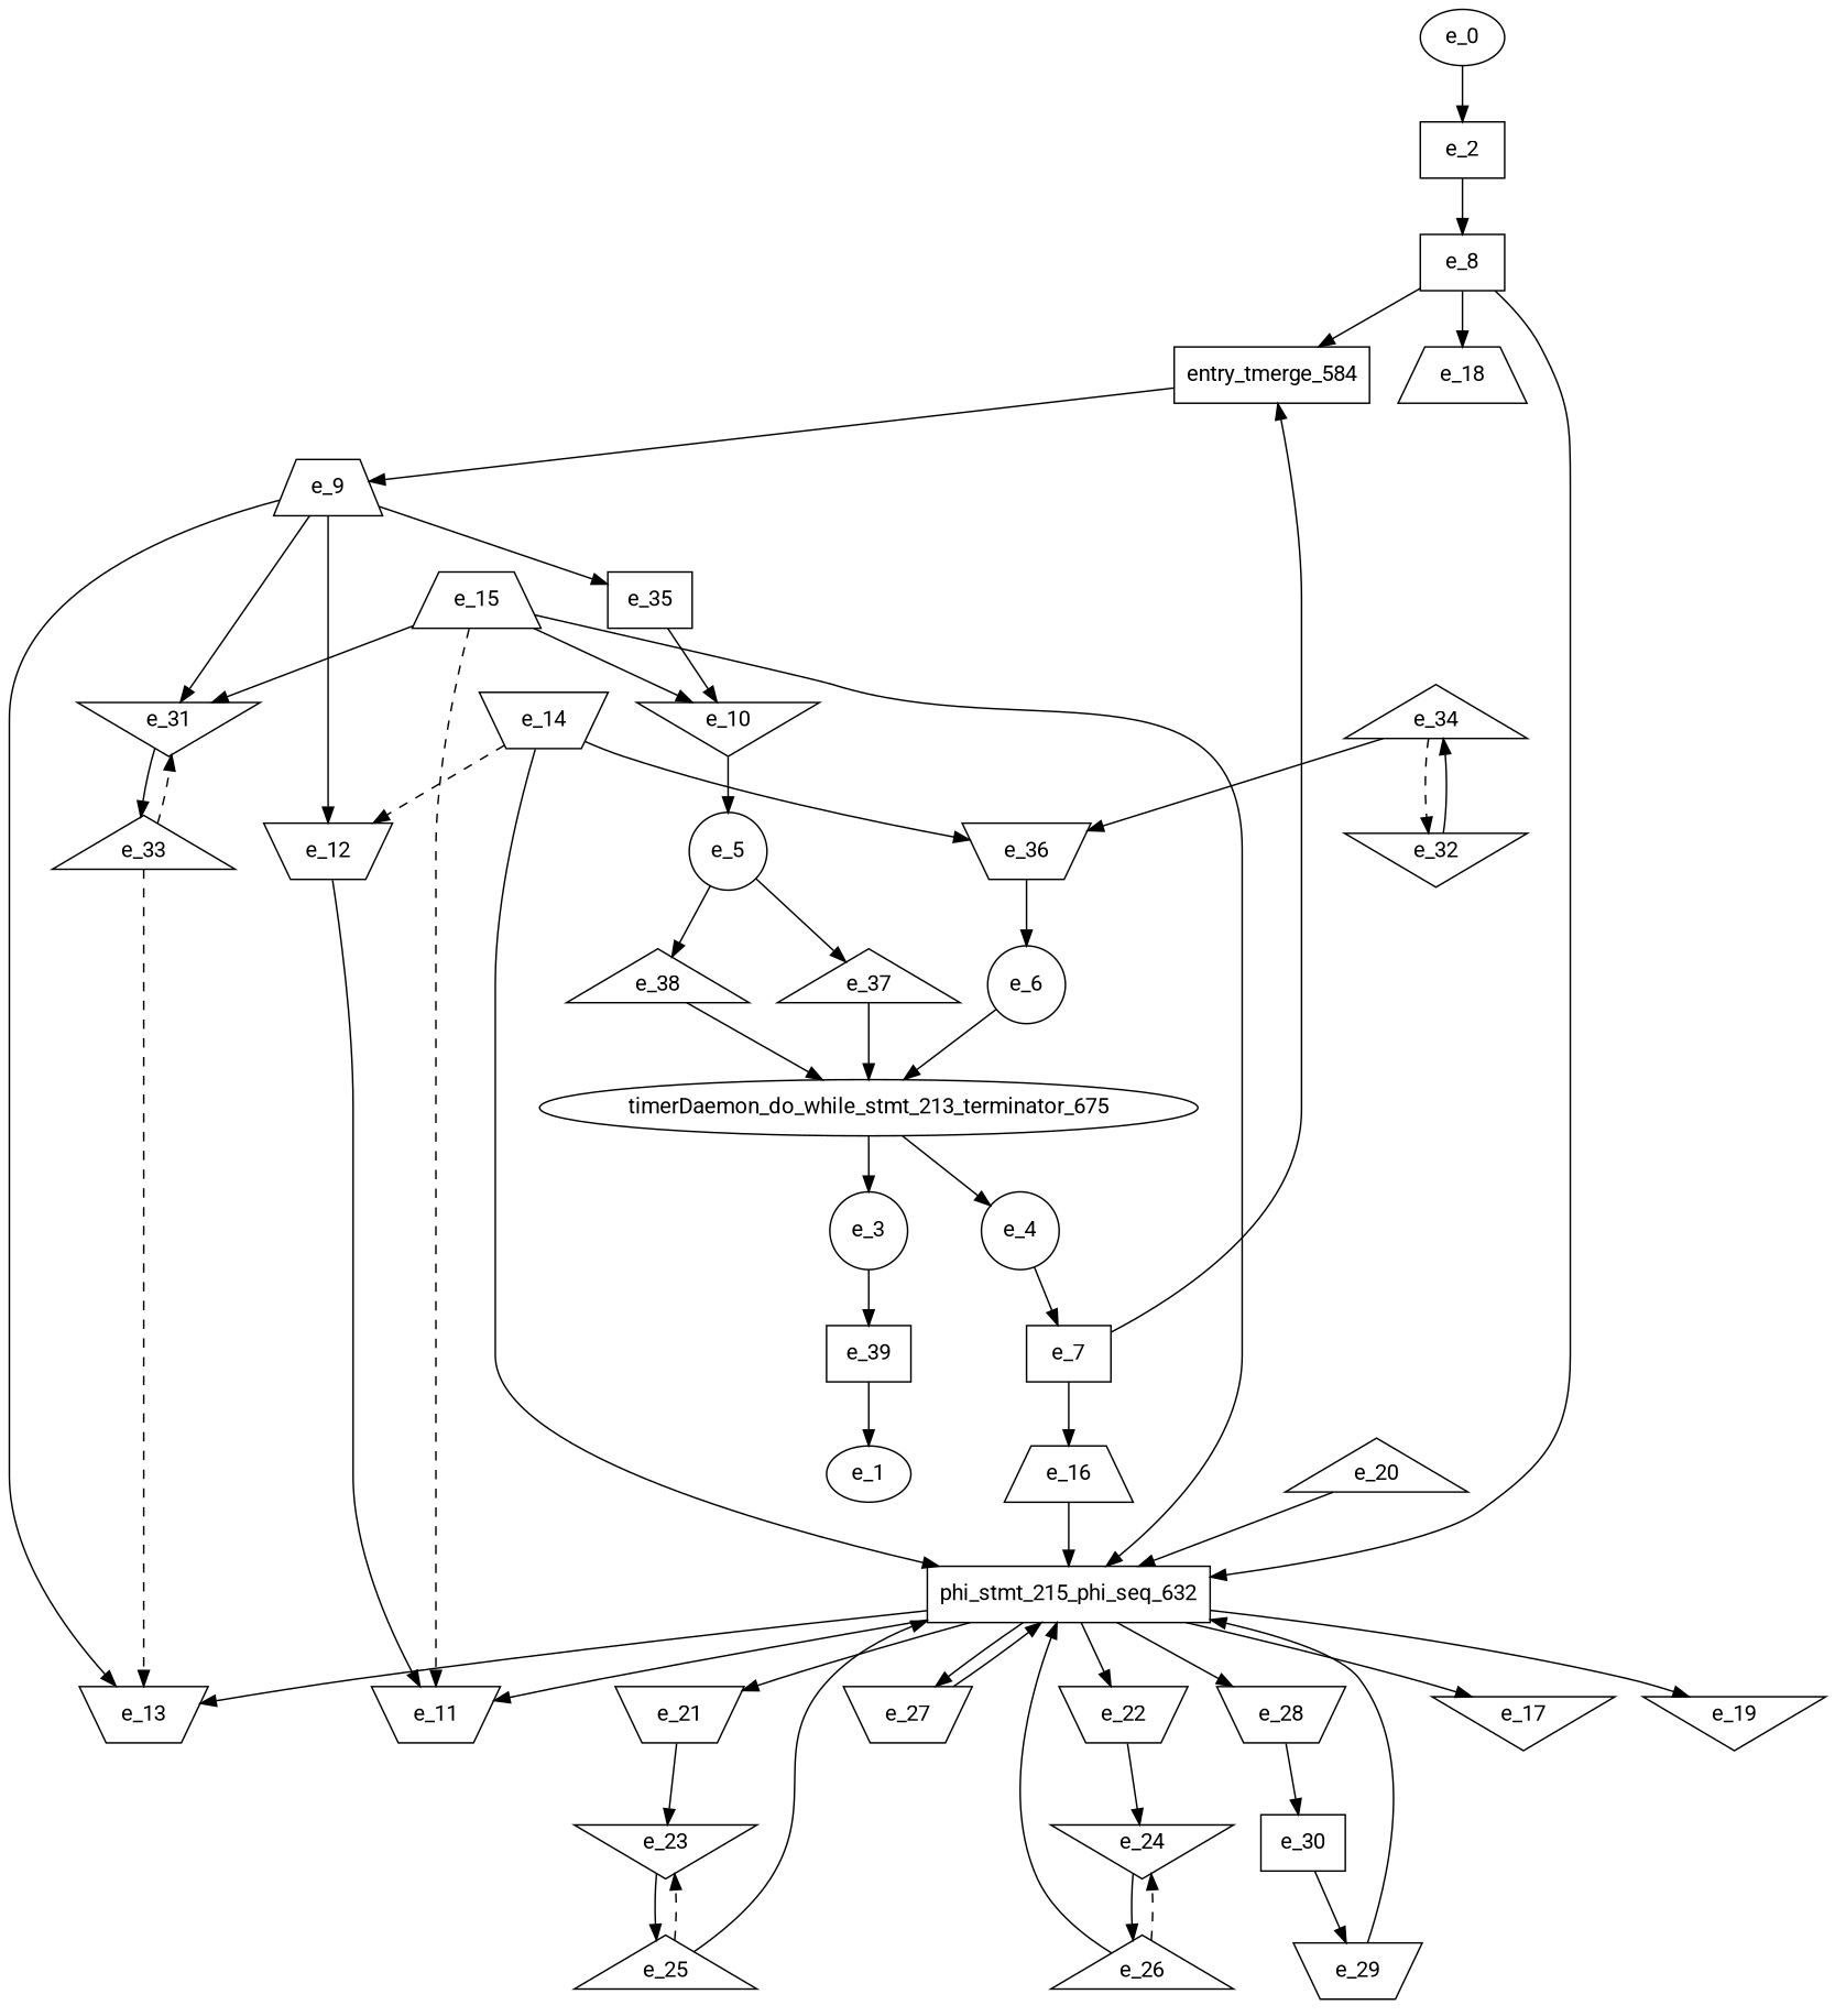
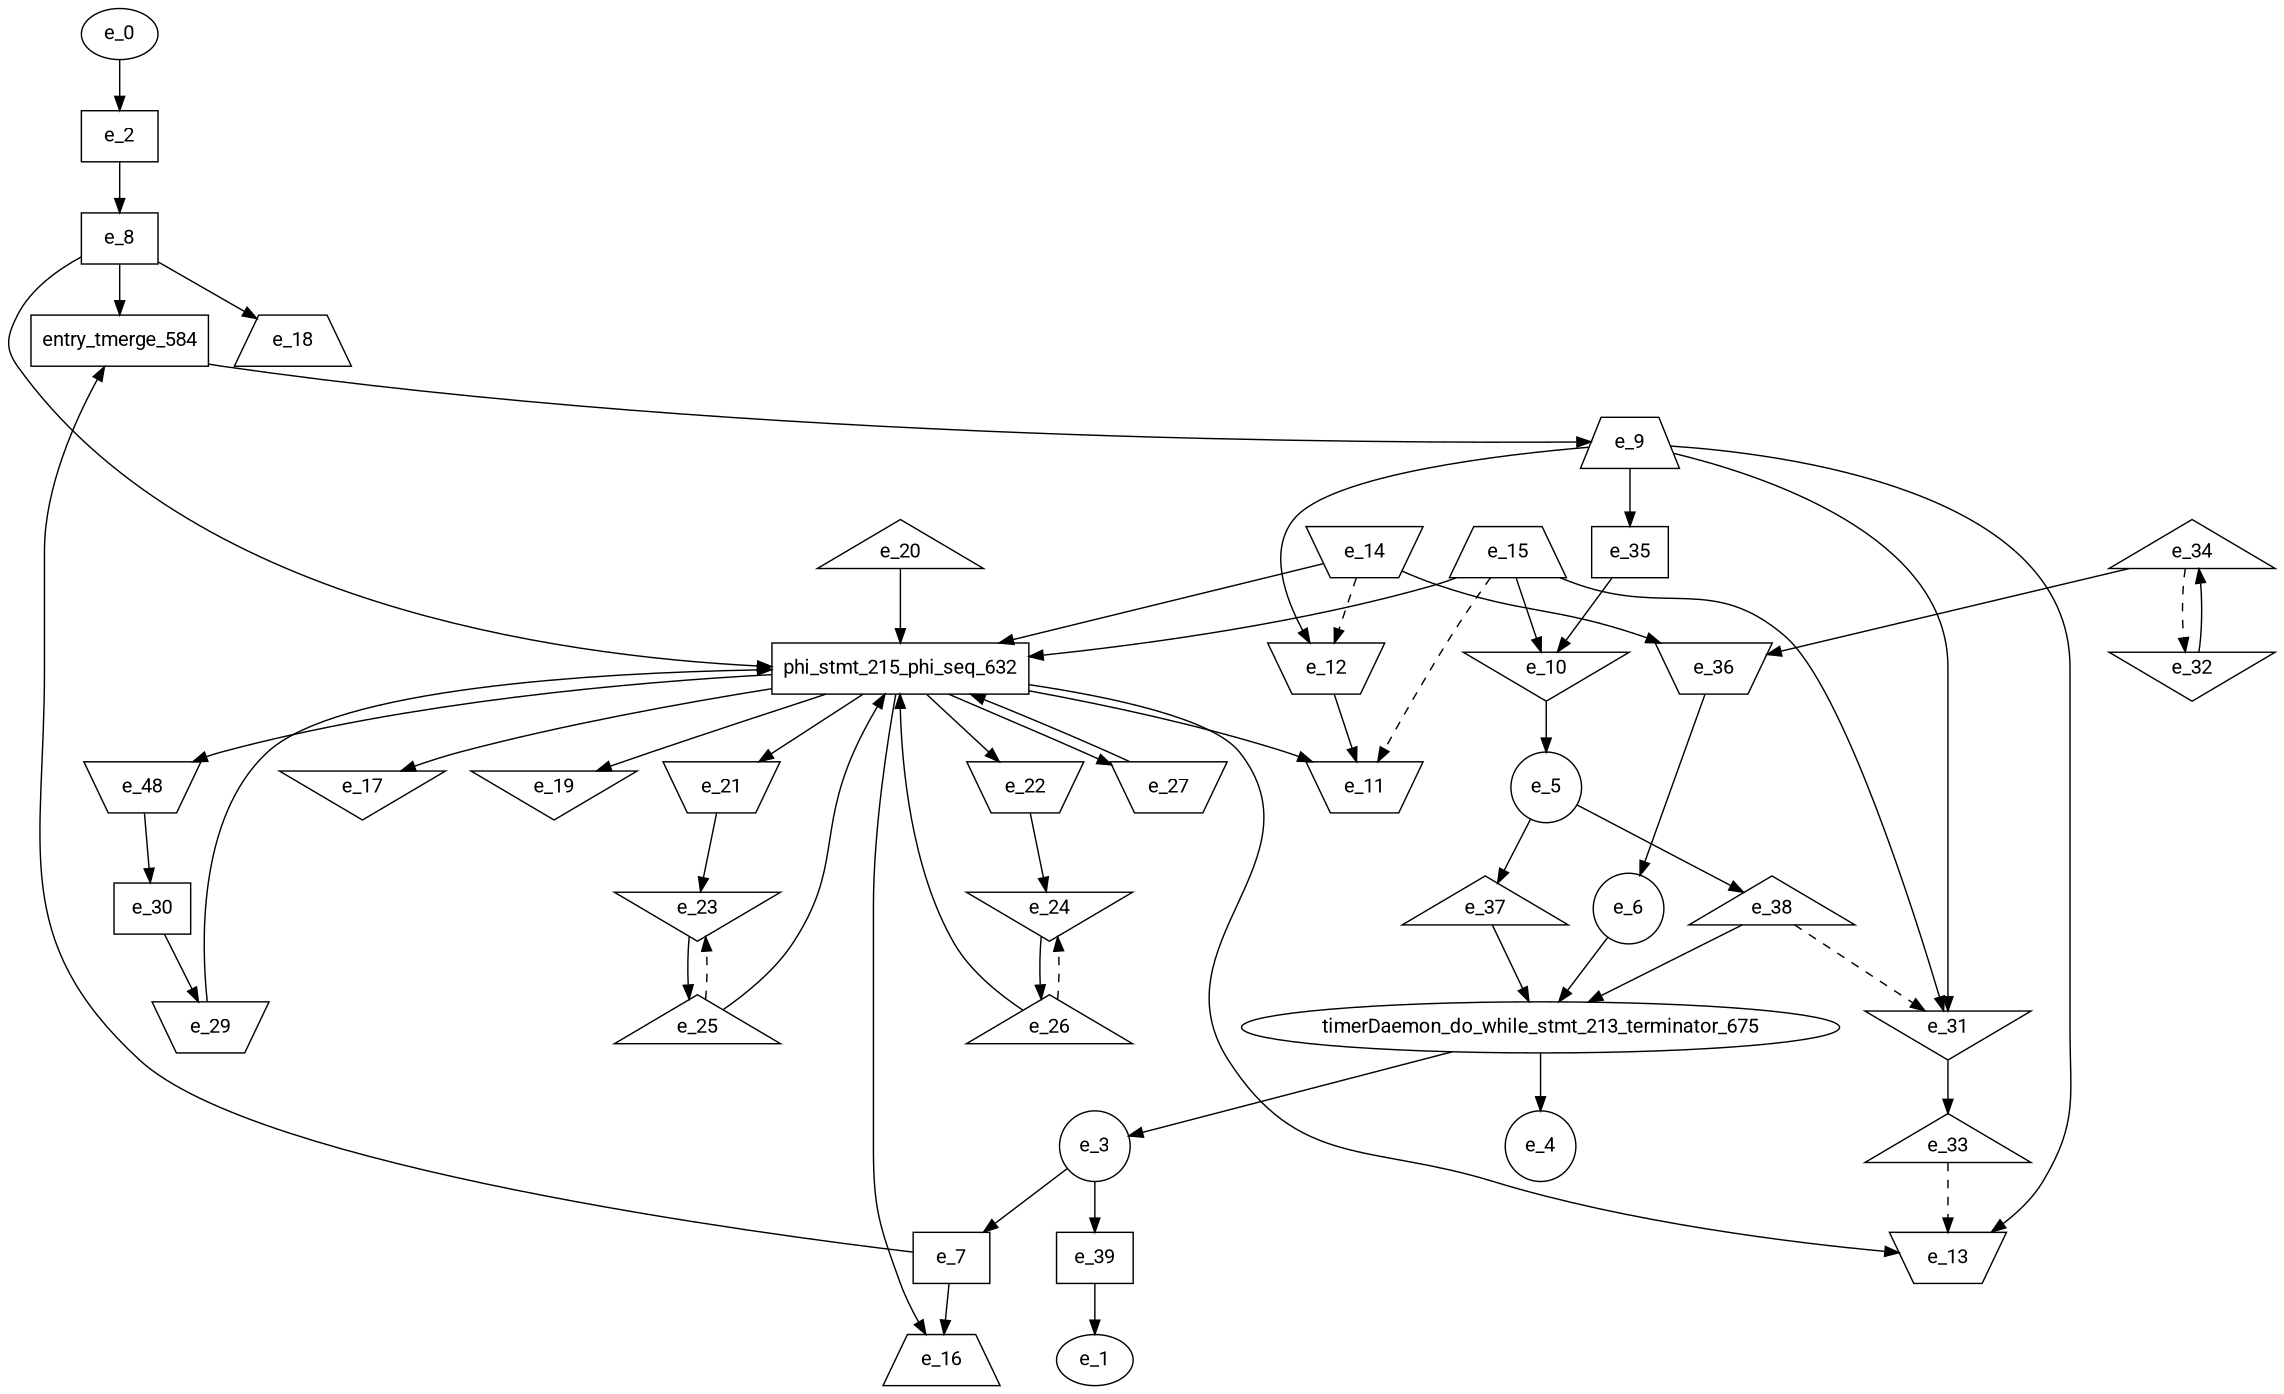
  digraph {
    fontname=Roboto
    node [fontname=Roboto shape=invtrapezium]
    edge [fontname=Roboto]
    e_2 [shape=dot]
    e_8 [shape=dot]
    e_0 [shape=""]
    entry_tmerge_584 [shape=rectangle]
    e_18 [shape=trapezium]
    phi_stmt_215_phi_seq_632 [shape=rectangle]
    e_3 [shape=circle]
    e_39 [shape=dot]
    e_1 [shape=""]
    e_4 [shape=circle]
    e_7 [shape=dot]
    e_16 [shape=trapezium]
    e_5 [shape=circle]
    e_37 [shape=triangle]
    e_38 [shape=triangle]
    timerDaemon_do_while_stmt_213_terminator_675 [shape=ellipse]
    e_6 [shape=circle]
    e_9 [shape=trapezium]
    e_12
    e_13
    e_31 [shape=invtriangle]
    e_35 [shape=dot]
    e_11
    e_33 [shape=triangle]
    e_10 [shape=invtriangle]
    e_14
    e_36
    e_17 [shape=invtriangle]
    e_19 [shape=invtriangle]
    e_21
    e_22
    e_27
-   e_28
+   e_28 [label=e_48]
    e_15 [shape=trapezium]
    e_20 [shape=triangle]
    e_23 [shape=invtriangle]
    e_25 [shape=triangle]
    e_24 [shape=invtriangle]
    e_26 [shape=triangle]
    e_30 [shape=dot]
    e_29
    e_32 [shape=invtriangle]
    e_34 [shape=triangle]
    e_2 -> e_8
    e_8 -> entry_tmerge_584
    e_8 -> e_18
    e_8 -> phi_stmt_215_phi_seq_632
    e_0 -> e_2
    entry_tmerge_584 -> e_9
    phi_stmt_215_phi_seq_632 -> e_13
    phi_stmt_215_phi_seq_632 -> e_11
    phi_stmt_215_phi_seq_632 -> e_17
    phi_stmt_215_phi_seq_632 -> e_19
    phi_stmt_215_phi_seq_632 -> e_21
    phi_stmt_215_phi_seq_632 -> e_22
    phi_stmt_215_phi_seq_632 -> e_27
    phi_stmt_215_phi_seq_632 -> e_28
    e_3 -> e_39
    e_39 -> e_1
-   e_4 -> e_7
+   e_3 -> e_7
    e_7 -> entry_tmerge_584
    e_7 -> e_16
-   e_16 -> phi_stmt_215_phi_seq_632
+   phi_stmt_215_phi_seq_632 -> e_16
    e_5 -> e_37
    e_5 -> e_38
    e_37 -> timerDaemon_do_while_stmt_213_terminator_675
    e_38 -> timerDaemon_do_while_stmt_213_terminator_675
    timerDaemon_do_while_stmt_213_terminator_675 -> e_3
    timerDaemon_do_while_stmt_213_terminator_675 -> e_4
    e_6 -> timerDaemon_do_while_stmt_213_terminator_675
    e_9 -> e_12
    e_9 -> e_13
    e_9 -> e_31
    e_9 -> e_35
    e_12 -> e_11
    e_31 -> e_33
    e_35 -> e_10
    e_33 -> e_13 [style=dashed]
-   e_33 -> e_31 [style=dashed]
+   e_38 -> e_31 [style=dashed]
    e_10 -> e_5
    e_14 -> phi_stmt_215_phi_seq_632
    e_14 -> e_12 [style=dashed]
    e_14 -> e_36
    e_36 -> e_6
    e_21 -> e_23
    e_22 -> e_24
    e_27 -> phi_stmt_215_phi_seq_632
    e_28 -> e_30
    e_15 -> phi_stmt_215_phi_seq_632
    e_15 -> e_31
    e_15 -> e_11 [style=dashed]
    e_15 -> e_10
    e_20 -> phi_stmt_215_phi_seq_632
    e_23 -> e_25
    e_25 -> phi_stmt_215_phi_seq_632
    e_25 -> e_23 [style=dashed]
    e_24 -> e_26
    e_26 -> phi_stmt_215_phi_seq_632
    e_26 -> e_24 [style=dashed]
    e_30 -> e_29
    e_29 -> phi_stmt_215_phi_seq_632
    e_32 -> e_34
    e_34 -> e_36
    e_34 -> e_32 [style=dashed]
  }
